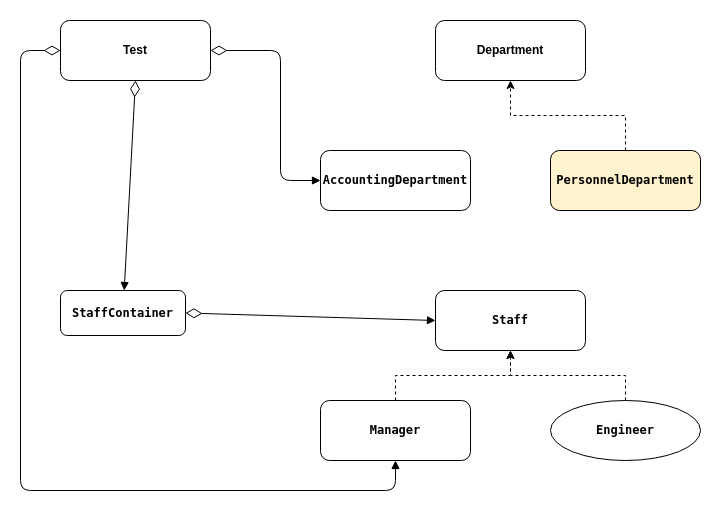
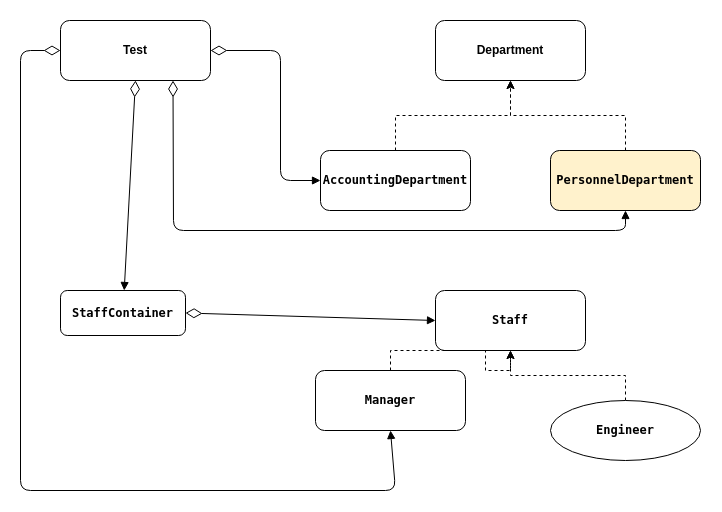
  <mxCell id="0" />
  <mxCell id="1" parent="0" />
+ <mxCell id="2" style="edgeStyle=orthogonalEdgeStyle;rounded=0;orthogonalLoop=1;jettySize=auto;html=1;exitX=0.5;exitY=0;exitDx=0;exitDy=0;entryX=0.5;entryY=1;entryDx=0;entryDy=0;dashed=1;" edge="1" parent="1" source="3" target="6"><mxGeometry relative="1" as="geometry" /></mxCell>
  <mxCell id="3" value="&lt;pre&gt;AccountingDepartment&lt;/pre&gt;" style="rounded=1;whiteSpace=wrap;html=1;fontStyle=1" vertex="1" parent="1"><mxGeometry x="320" y="150" width="150" height="60" as="geometry" /></mxCell>
  <mxCell id="4" style="edgeStyle=orthogonalEdgeStyle;rounded=0;orthogonalLoop=1;jettySize=auto;html=1;exitX=0.5;exitY=0;exitDx=0;exitDy=0;dashed=1;" edge="1" parent="1" source="5" target="6"><mxGeometry relative="1" as="geometry" /></mxCell>
  <mxCell id="5" value="&lt;pre&gt;PersonnelDepartment&lt;/pre&gt;" style="rounded=1;whiteSpace=wrap;html=1;fontStyle=1;fillColor=#fff2cc;" vertex="1" parent="1"><mxGeometry x="550" y="150" width="150" height="60" as="geometry" /></mxCell>
  <mxCell id="6" value="Department" style="rounded=1;whiteSpace=wrap;html=1;fontStyle=1" vertex="1" parent="1"><mxGeometry x="435" y="20" width="150" height="60" as="geometry" /></mxCell>
  <mxCell id="7" value="&lt;pre&gt;Staff&lt;/pre&gt;" style="rounded=1;whiteSpace=wrap;html=1;fontStyle=1" vertex="1" parent="1"><mxGeometry x="435" y="290" width="150" height="60" as="geometry" /></mxCell>
  <mxCell id="8" style="edgeStyle=orthogonalEdgeStyle;rounded=0;orthogonalLoop=1;jettySize=auto;html=1;exitX=0.5;exitY=0;exitDx=0;exitDy=0;entryX=0.5;entryY=1;entryDx=0;entryDy=0;dashed=1;" edge="1" parent="1" source="9" target="7"><mxGeometry relative="1" as="geometry" /></mxCell>
- <mxCell id="9" value="&lt;pre&gt;Manager&lt;/pre&gt;" style="rounded=1;whiteSpace=wrap;html=1;fontStyle=1" vertex="1" parent="1"><mxGeometry x="320" y="400" width="150" height="60" as="geometry" /></mxCell>
+ <mxCell id="9" value="&lt;pre&gt;Manager&lt;/pre&gt;" style="rounded=1;whiteSpace=wrap;html=1;fontStyle=1" vertex="1" parent="1"><mxGeometry x="315" y="370" width="150" height="60" as="geometry" /></mxCell>
  <mxCell id="10" style="edgeStyle=orthogonalEdgeStyle;rounded=0;orthogonalLoop=1;jettySize=auto;html=1;exitX=0.5;exitY=0;exitDx=0;exitDy=0;dashed=1;" edge="1" parent="1" source="11" target="7"><mxGeometry relative="1" as="geometry" /></mxCell>
  <mxCell id="11" value="&lt;pre&gt;Engineer&lt;/pre&gt;" style="ellipse;whiteSpace=wrap;html=1;fontStyle=1;" vertex="1" parent="1"><mxGeometry x="550" y="400" width="150" height="60" as="geometry" /></mxCell>
  <mxCell id="12" value="&lt;pre&gt;StaffContainer&lt;/pre&gt;" style="rounded=1;whiteSpace=wrap;html=1;fontStyle=1" vertex="1" parent="1"><mxGeometry x="60" y="290" width="125" height="45" as="geometry" /></mxCell>
  <mxCell id="13" value="Test" style="rounded=1;whiteSpace=wrap;html=1;fontStyle=1" vertex="1" parent="1"><mxGeometry x="60" y="20" width="150" height="60" as="geometry" /></mxCell>
  <mxCell id="14" value="" style="startArrow=diamondThin;startFill=0;startSize=14;endArrow=block;endFill=1;endSize=6;html=1;entryX=0;entryY=0.5;entryDx=0;entryDy=0;exitX=1;exitY=0.5;exitDx=0;exitDy=0;" edge="1" parent="1" source="12" target="7"><mxGeometry width="100" relative="1" as="geometry"><mxPoint x="250" y="310" as="sourcePoint" /><mxPoint x="350" y="310" as="targetPoint" /></mxGeometry></mxCell>
  <mxCell id="15" value="" style="startArrow=diamondThin;startFill=0;startSize=14;endArrow=block;endFill=1;endSize=6;html=1;entryX=0;entryY=0.5;entryDx=0;entryDy=0;exitX=1;exitY=0.5;exitDx=0;exitDy=0;" edge="1" parent="1" source="13" target="3"><mxGeometry width="100" relative="1" as="geometry"><mxPoint x="290" y="50" as="sourcePoint" /><mxPoint x="455" y="50" as="targetPoint" /><Array as="points"><mxPoint x="280" y="50" /><mxPoint x="280" y="180" /></Array></mxGeometry></mxCell>
+ <mxCell id="16" value="" style="startArrow=diamondThin;startFill=0;startSize=14;endArrow=block;endFill=1;endSize=6;html=1;entryX=0.5;entryY=1;entryDx=0;entryDy=0;exitX=0.75;exitY=1;exitDx=0;exitDy=0;" edge="1" parent="1" source="13" target="5"><mxGeometry width="100" relative="1" as="geometry"><mxPoint x="190" y="110" as="sourcePoint" /><mxPoint x="290" y="240" as="targetPoint" /><Array as="points"><mxPoint x="173" y="230" /><mxPoint x="625" y="230" /></Array></mxGeometry></mxCell>
  <mxCell id="17" value="" style="startArrow=diamondThin;startFill=0;startSize=14;endArrow=block;endFill=1;endSize=6;html=1;exitX=0;exitY=0.5;exitDx=0;exitDy=0;entryX=0.5;entryY=1;entryDx=0;entryDy=0;" edge="1" parent="1" source="13" target="9"><mxGeometry width="100" relative="1" as="geometry"><mxPoint x="-40" y="170" as="sourcePoint" /><mxPoint x="60" y="170" as="targetPoint" /><Array as="points"><mxPoint x="20" y="50" /><mxPoint x="20" y="490" /><mxPoint x="395" y="490" /></Array></mxGeometry></mxCell>
  <mxCell id="18" value="" style="startArrow=diamondThin;startFill=0;startSize=14;endArrow=block;endFill=1;endSize=6;html=1;exitX=0.5;exitY=1;exitDx=0;exitDy=0;" edge="1" parent="1" source="13" target="12"><mxGeometry width="100" relative="1" as="geometry"><mxPoint x="70" y="180" as="sourcePoint" /><mxPoint x="170" y="180" as="targetPoint" /></mxGeometry></mxCell>
